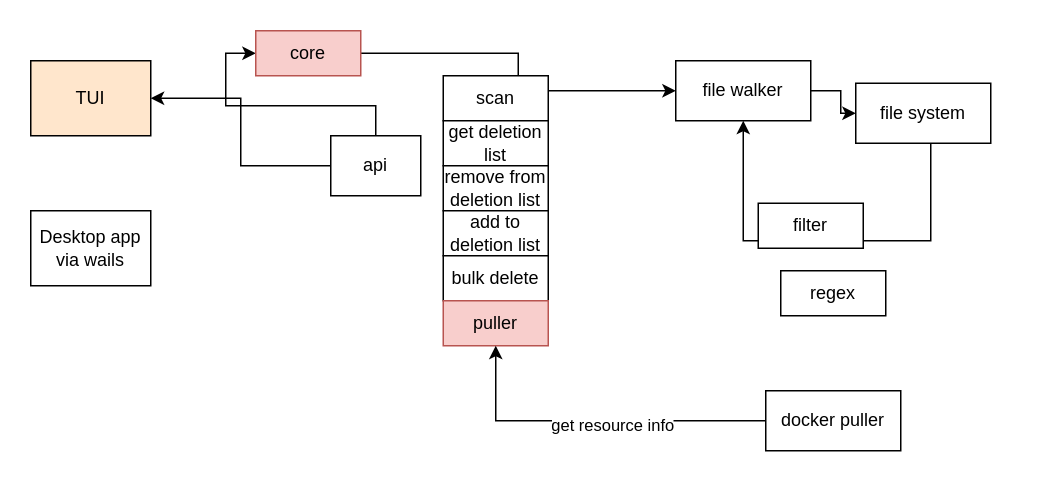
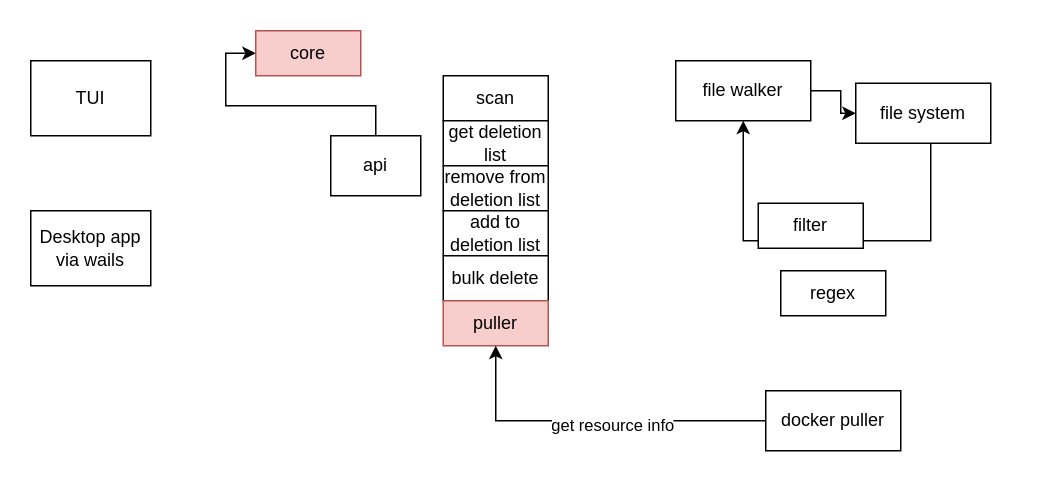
  <mxCell id="0" />
  <mxCell id="1" parent="0" />
- <mxCell id="2" style="edgeStyle=orthogonalEdgeStyle;rounded=0;orthogonalLoop=1;jettySize=auto;html=1;entryX=1;entryY=0.5;entryDx=0;entryDy=0;" edge="1" parent="1" source="4" target="5"><mxGeometry relative="1" as="geometry" /></mxCell>
  <mxCell id="3" style="edgeStyle=orthogonalEdgeStyle;rounded=0;orthogonalLoop=1;jettySize=auto;html=1;entryX=0;entryY=0.5;entryDx=0;entryDy=0;" edge="1" parent="1" source="4" target="15"><mxGeometry relative="1" as="geometry" /></mxCell>
  <mxCell id="4" value="api" style="rounded=0;whiteSpace=wrap;html=1;" vertex="1" parent="1"><mxGeometry x="220" y="90" width="60" height="40" as="geometry" /></mxCell>
- <mxCell id="5" value="TUI" style="rounded=0;whiteSpace=wrap;html=1;fillColor=#ffe6cc;" vertex="1" parent="1"><mxGeometry x="20" y="40" width="80" height="50" as="geometry" /></mxCell>
+ <mxCell id="5" value="TUI" style="rounded=0;whiteSpace=wrap;html=1;" vertex="1" parent="1"><mxGeometry x="20" y="40" width="80" height="50" as="geometry" /></mxCell>
  <mxCell id="6" value="Desktop app via wails" style="rounded=0;whiteSpace=wrap;html=1;" vertex="1" parent="1"><mxGeometry x="20" y="140" width="80" height="50" as="geometry" /></mxCell>
  <mxCell id="7" value="" style="group" vertex="1" connectable="0" parent="1"><mxGeometry x="450" y="40" width="220" height="170" as="geometry" /></mxCell>
  <mxCell id="8" value="file walker" style="rounded=0;whiteSpace=wrap;html=1;" vertex="1" parent="7"><mxGeometry width="90" height="40" as="geometry" /></mxCell>
  <mxCell id="9" style="edgeStyle=orthogonalEdgeStyle;rounded=0;orthogonalLoop=1;jettySize=auto;html=1;entryX=0.5;entryY=1;entryDx=0;entryDy=0;" edge="1" parent="7" source="10" target="8"><mxGeometry relative="1" as="geometry"><Array as="points"><mxPoint x="170" y="120" /><mxPoint x="45" y="120" /></Array></mxGeometry></mxCell>
  <mxCell id="10" value="file system" style="rounded=0;whiteSpace=wrap;html=1;" vertex="1" parent="7"><mxGeometry x="120" y="15" width="90" height="40" as="geometry" /></mxCell>
  <mxCell id="11" style="edgeStyle=orthogonalEdgeStyle;rounded=0;orthogonalLoop=1;jettySize=auto;html=1;entryX=0;entryY=0.5;entryDx=0;entryDy=0;" edge="1" parent="7" source="8" target="10"><mxGeometry relative="1" as="geometry" /></mxCell>
  <mxCell id="12" value="filter" style="rounded=0;whiteSpace=wrap;html=1;" vertex="1" parent="7"><mxGeometry x="55" y="95" width="70" height="30" as="geometry" /></mxCell>
  <mxCell id="13" value="regex" style="rounded=0;whiteSpace=wrap;html=1;" vertex="1" parent="7"><mxGeometry x="70" y="140" width="70" height="30" as="geometry" /></mxCell>
- <mxCell id="14" style="edgeStyle=orthogonalEdgeStyle;rounded=0;orthogonalLoop=1;jettySize=auto;html=1;entryX=0;entryY=0.5;entryDx=0;entryDy=0;" edge="1" parent="1" source="15" target="8"><mxGeometry relative="1" as="geometry" /></mxCell>
  <mxCell id="15" value="core" style="rounded=0;whiteSpace=wrap;html=1;fillColor=#f8cecc;strokeColor=#b85450;" vertex="1" parent="1"><mxGeometry x="170" y="20" width="70" height="30" as="geometry" /></mxCell>
  <mxCell id="16" value="scan" style="rounded=0;whiteSpace=wrap;html=1;" vertex="1" parent="1"><mxGeometry x="295" y="50" width="70" height="30" as="geometry" /></mxCell>
  <mxCell id="17" value="get deletion list" style="rounded=0;whiteSpace=wrap;html=1;" vertex="1" parent="1"><mxGeometry x="295" y="80" width="70" height="30" as="geometry" /></mxCell>
  <mxCell id="18" value="remove from deletion list" style="rounded=0;whiteSpace=wrap;html=1;" vertex="1" parent="1"><mxGeometry x="295" y="110" width="70" height="30" as="geometry" /></mxCell>
  <mxCell id="19" value="add to deletion list" style="rounded=0;whiteSpace=wrap;html=1;" vertex="1" parent="1"><mxGeometry x="295" y="140" width="70" height="30" as="geometry" /></mxCell>
  <mxCell id="20" value="bulk delete" style="rounded=0;whiteSpace=wrap;html=1;" vertex="1" parent="1"><mxGeometry x="295" y="170" width="70" height="30" as="geometry" /></mxCell>
  <mxCell id="21" value="puller" style="rounded=0;whiteSpace=wrap;html=1;fillColor=#f8cecc;strokeColor=#b85450;" vertex="1" parent="1"><mxGeometry x="295" y="200" width="70" height="30" as="geometry" /></mxCell>
  <mxCell id="22" style="edgeStyle=orthogonalEdgeStyle;rounded=0;orthogonalLoop=1;jettySize=auto;html=1;entryX=0.5;entryY=1;entryDx=0;entryDy=0;" edge="1" parent="1" source="24" target="21"><mxGeometry relative="1" as="geometry" /></mxCell>
  <mxCell id="23" value="get resource info" style="edgeLabel;html=1;align=center;verticalAlign=middle;resizable=0;points=[];" vertex="1" connectable="0" parent="22"><mxGeometry x="-0.102" y="2" relative="1" as="geometry"><mxPoint as="offset" /></mxGeometry></mxCell>
  <mxCell id="24" value="docker puller" style="rounded=0;whiteSpace=wrap;html=1;" vertex="1" parent="1"><mxGeometry x="510" y="260" width="90" height="40" as="geometry" /></mxCell>
